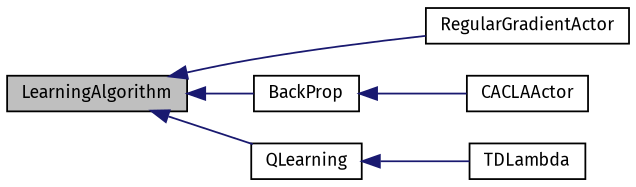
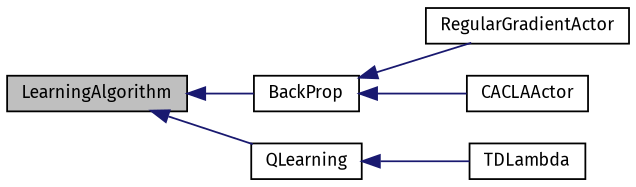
  digraph {
    fontname="Fira Sans"
    rankdir=LR
    node [color=black fillcolor=white fontname="Fira Sans" fontsize=10 shape=record style=filled]
    edge [color=midnightblue dir=back fontname="Fira Sans" fontsize=10 labelfontname=Helvetica labelfontsize=10 style=solid]
    n1 [fillcolor=grey75 fontcolor=black height=0.2 label=LearningAlgorithm width=0.4]
    n2 [height=0.2 label=BackProp width=0.4]
    n3 [height=0.2 label=QLearning width=0.4]
    n4 [height=0.2 label=RegularGradientActor width=0.4]
    n5 [height=0.2 label=CACLAActor width=0.4]
    n6 [height=0.2 label=TDLambda width=0.4]
    n1 -> n2
    n1 -> n3
-   n1 -> n4
+   n2 -> n4
    n2 -> n5
    n3 -> n6
  }
